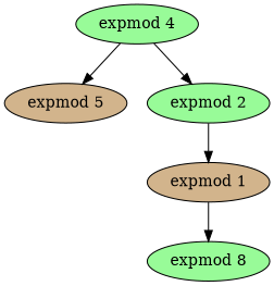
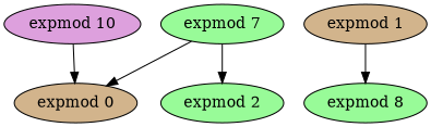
  digraph {
    node [fillcolor=palegreen style=filled]
-   "expmod 5" [fillcolor=tan]
-   "expmod 4"
+   "expmod 10" [fillcolor=plum]
+   "expmod 5" [fillcolor=tan label="expmod 0"]
+   "expmod 4" [label="expmod 7"]
    "expmod 2"
    "expmod 1" [fillcolor=tan]
    n6 [label="expmod 8"]
+   "expmod 10" -> "expmod 5"
    "expmod 4" -> "expmod 5"
    "expmod 4" -> "expmod 2"
-   "expmod 2" -> "expmod 1"
    "expmod 1" -> n6
  }
